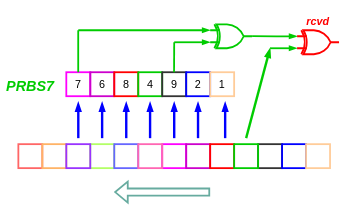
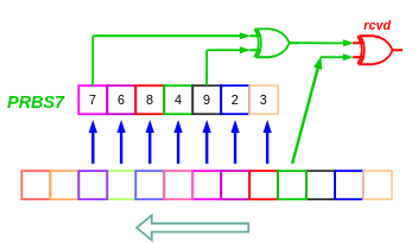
  <mxCell id="0" />
  <mxCell id="1" parent="0" />
  <mxCell id="2" value="" style="rounded=0;whiteSpace=wrap;html=1;fillColor=none;strokeColor=#FF00FF;strokeWidth=3;" parent="1" vertex="1"><mxGeometry x="110" y="120" width="40" height="40" as="geometry" /></mxCell>
  <mxCell id="3" value="" style="rounded=0;whiteSpace=wrap;html=1;fillColor=none;strokeColor=#CC00CC;strokeWidth=3;" parent="1" vertex="1"><mxGeometry x="150" y="120" width="40" height="40" as="geometry" /></mxCell>
  <mxCell id="4" value="" style="rounded=0;whiteSpace=wrap;html=1;fillColor=none;strokeColor=#FF0000;strokeWidth=3;" parent="1" vertex="1"><mxGeometry x="190" y="120" width="40" height="40" as="geometry" /></mxCell>
  <mxCell id="5" value="" style="rounded=0;whiteSpace=wrap;html=1;fillColor=none;strokeColor=#00CC00;strokeWidth=3;" parent="1" vertex="1"><mxGeometry x="230" y="120" width="40" height="40" as="geometry" /></mxCell>
  <mxCell id="6" value="" style="rounded=0;whiteSpace=wrap;html=1;fillColor=none;strokeColor=#333333;strokeWidth=3;" parent="1" vertex="1"><mxGeometry x="270" y="120" width="40" height="40" as="geometry" /></mxCell>
  <mxCell id="7" value="" style="rounded=0;whiteSpace=wrap;html=1;fillColor=none;strokeColor=#0000FF;strokeWidth=3;" parent="1" vertex="1"><mxGeometry x="310" y="120" width="40" height="40" as="geometry" /></mxCell>
  <mxCell id="8" value="" style="rounded=0;whiteSpace=wrap;html=1;fillColor=none;strokeColor=#FFCC99;strokeWidth=3;" parent="1" vertex="1"><mxGeometry x="350" y="120" width="40" height="40" as="geometry" /></mxCell>
  <mxCell id="9" value="" style="rounded=0;whiteSpace=wrap;html=1;fillColor=none;strokeColor=#FF00FF;strokeWidth=3;" parent="1" vertex="1"><mxGeometry x="270" y="240" width="40" height="40" as="geometry" /></mxCell>
  <mxCell id="10" value="" style="rounded=0;whiteSpace=wrap;html=1;fillColor=none;strokeColor=#CC00CC;strokeWidth=3;" parent="1" vertex="1"><mxGeometry x="310" y="240" width="40" height="40" as="geometry" /></mxCell>
  <mxCell id="11" value="" style="rounded=0;whiteSpace=wrap;html=1;fillColor=none;strokeColor=#FF0000;strokeWidth=3;" parent="1" vertex="1"><mxGeometry x="350" y="240" width="40" height="40" as="geometry" /></mxCell>
  <mxCell id="12" value="" style="rounded=0;whiteSpace=wrap;html=1;fillColor=none;strokeColor=#333333;strokeWidth=3;" parent="1" vertex="1"><mxGeometry x="430" y="240" width="40" height="40" as="geometry" /></mxCell>
  <mxCell id="13" value="" style="rounded=0;whiteSpace=wrap;html=1;fillColor=none;strokeColor=#0000FF;strokeWidth=3;" parent="1" vertex="1"><mxGeometry x="470" y="240" width="40" height="40" as="geometry" /></mxCell>
  <mxCell id="14" value="" style="rounded=0;whiteSpace=wrap;html=1;fillColor=none;strokeColor=#FFCC99;strokeWidth=3;" parent="1" vertex="1"><mxGeometry x="510" y="240" width="40" height="40" as="geometry" /></mxCell>
  <mxCell id="15" value="" style="rounded=0;whiteSpace=wrap;html=1;fillColor=none;strokeColor=#B3FF66;strokeWidth=3;" parent="1" vertex="1"><mxGeometry x="150" y="240" width="40" height="40" as="geometry" /></mxCell>
  <mxCell id="16" value="" style="rounded=0;whiteSpace=wrap;html=1;fillColor=none;strokeColor=#6666FF;strokeWidth=3;" parent="1" vertex="1"><mxGeometry x="190" y="240" width="40" height="40" as="geometry" /></mxCell>
  <mxCell id="17" value="" style="rounded=0;whiteSpace=wrap;html=1;fillColor=none;strokeColor=#FF66B3;strokeWidth=3;" parent="1" vertex="1"><mxGeometry x="230" y="240" width="40" height="40" as="geometry" /></mxCell>
  <mxCell id="18" value="" style="rounded=0;whiteSpace=wrap;html=1;fillColor=none;strokeColor=#FF6666;strokeWidth=3;" parent="1" vertex="1"><mxGeometry x="30" y="240" width="40" height="40" as="geometry" /></mxCell>
  <mxCell id="19" value="" style="rounded=0;whiteSpace=wrap;html=1;fillColor=none;strokeColor=#FFB366;strokeWidth=3;" parent="1" vertex="1"><mxGeometry x="70" y="240" width="40" height="40" as="geometry" /></mxCell>
  <mxCell id="20" value="" style="rounded=0;whiteSpace=wrap;html=1;fillColor=none;strokeColor=#9933FF;strokeWidth=3;" parent="1" vertex="1"><mxGeometry x="110" y="240" width="40" height="40" as="geometry" /></mxCell>
  <mxCell id="21" value="" style="endArrow=blockThin;html=1;rounded=0;endFill=1;strokeWidth=4;strokeColor=#0000FF;" parent="1" edge="1"><mxGeometry width="50" height="50" relative="1" as="geometry"><mxPoint x="130" y="230" as="sourcePoint" /><mxPoint x="130" y="170" as="targetPoint" /></mxGeometry></mxCell>
  <mxCell id="22" value="" style="endArrow=blockThin;html=1;rounded=0;endFill=1;strokeWidth=4;strokeColor=#0000FF;" parent="1" edge="1"><mxGeometry width="50" height="50" relative="1" as="geometry"><mxPoint x="169.76" y="230" as="sourcePoint" /><mxPoint x="169.76" y="170" as="targetPoint" /></mxGeometry></mxCell>
  <mxCell id="23" value="" style="endArrow=blockThin;html=1;rounded=0;endFill=1;strokeWidth=4;strokeColor=#0000FF;" parent="1" edge="1"><mxGeometry width="50" height="50" relative="1" as="geometry"><mxPoint x="210" y="230" as="sourcePoint" /><mxPoint x="210" y="170" as="targetPoint" /></mxGeometry></mxCell>
  <mxCell id="24" value="" style="endArrow=blockThin;html=1;rounded=0;endFill=1;strokeWidth=4;strokeColor=#0000FF;" parent="1" edge="1"><mxGeometry width="50" height="50" relative="1" as="geometry"><mxPoint x="249.76" y="230" as="sourcePoint" /><mxPoint x="249.76" y="170" as="targetPoint" /></mxGeometry></mxCell>
  <mxCell id="25" value="" style="endArrow=blockThin;html=1;rounded=0;endFill=1;strokeWidth=4;strokeColor=#0000FF;" parent="1" edge="1"><mxGeometry width="50" height="50" relative="1" as="geometry"><mxPoint x="290" y="230" as="sourcePoint" /><mxPoint x="290" y="170" as="targetPoint" /></mxGeometry></mxCell>
  <mxCell id="26" value="" style="endArrow=blockThin;html=1;rounded=0;endFill=1;strokeWidth=4;strokeColor=#0000FF;" parent="1" edge="1"><mxGeometry width="50" height="50" relative="1" as="geometry"><mxPoint x="329.76" y="230" as="sourcePoint" /><mxPoint x="329.76" y="170" as="targetPoint" /></mxGeometry></mxCell>
  <mxCell id="27" value="" style="endArrow=blockThin;html=1;rounded=0;endFill=1;strokeWidth=4;strokeColor=#0000FF;" parent="1" edge="1"><mxGeometry width="50" height="50" relative="1" as="geometry"><mxPoint x="375" y="230" as="sourcePoint" /><mxPoint x="375" y="170" as="targetPoint" /></mxGeometry></mxCell>
  <mxCell id="28" value="" style="endArrow=blockThin;html=1;rounded=0;endFill=1;strokeWidth=4;strokeColor=#00CC00;" parent="1" edge="1"><mxGeometry width="50" height="50" relative="1" as="geometry"><mxPoint x="410" y="230" as="sourcePoint" /><mxPoint x="450" y="80" as="targetPoint" /></mxGeometry></mxCell>
  <mxCell id="29" value="" style="verticalLabelPosition=bottom;shadow=0;dashed=0;align=center;html=1;verticalAlign=top;shape=mxgraph.electrical.logic_gates.logic_gate;operation=xor;strokeWidth=3;strokeColor=#00CC00;fillColor=none;" parent="1" vertex="1"><mxGeometry x="350" y="40" width="70" height="40" as="geometry" /></mxCell>
  <mxCell id="30" value="" style="rounded=0;whiteSpace=wrap;html=1;fillColor=none;strokeColor=#00CC00;strokeWidth=3;" parent="1" vertex="1"><mxGeometry x="390" y="240" width="40" height="40" as="geometry" /></mxCell>
  <mxCell id="31" value="" style="endArrow=none;html=1;rounded=0;strokeWidth=3;strokeColor=#00CC00;" parent="1" edge="1"><mxGeometry width="50" height="50" relative="1" as="geometry"><mxPoint x="129.86" y="120" as="sourcePoint" /><mxPoint x="129.86" y="50" as="targetPoint" /></mxGeometry></mxCell>
  <mxCell id="32" value="" style="endArrow=none;html=1;rounded=0;strokeWidth=3;strokeColor=#00CC00;" parent="1" edge="1"><mxGeometry width="50" height="50" relative="1" as="geometry"><mxPoint x="289.76" y="120" as="sourcePoint" /><mxPoint x="290" y="70" as="targetPoint" /></mxGeometry></mxCell>
  <mxCell id="33" value="" style="endArrow=none;html=1;rounded=0;exitX=0;exitY=0.25;exitDx=0;exitDy=0;exitPerimeter=0;strokeWidth=3;strokeColor=#00CC00;startArrow=blockThin;startFill=1;" parent="1" source="29" edge="1"><mxGeometry width="50" height="50" relative="1" as="geometry"><mxPoint x="210" y="140" as="sourcePoint" /><mxPoint x="130" y="50" as="targetPoint" /></mxGeometry></mxCell>
  <mxCell id="34" value="" style="endArrow=none;html=1;rounded=0;strokeWidth=3;strokeColor=#00CC00;startArrow=blockThin;startFill=1;" parent="1" edge="1"><mxGeometry width="50" height="50" relative="1" as="geometry"><mxPoint x="350" y="70" as="sourcePoint" /><mxPoint x="290" y="70" as="targetPoint" /></mxGeometry></mxCell>
  <mxCell id="35" value="" style="endArrow=none;html=1;rounded=0;strokeWidth=3;strokeColor=#00CC00;startArrow=blockThin;startFill=1;exitX=0;exitY=0.25;exitDx=0;exitDy=0;exitPerimeter=0;" parent="1" edge="1"><mxGeometry width="50" height="50" relative="1" as="geometry"><mxPoint x="495" y="60.09" as="sourcePoint" /><mxPoint x="420" y="59.92" as="targetPoint" /><Array as="points"><mxPoint x="460" y="60.09" /></Array></mxGeometry></mxCell>
  <mxCell id="36" value="" style="endArrow=none;html=1;rounded=0;strokeWidth=3;strokeColor=#00CC00;startArrow=blockThin;startFill=1;exitX=0;exitY=0.75;exitDx=0;exitDy=0;exitPerimeter=0;" parent="1" source="38" edge="1"><mxGeometry width="50" height="50" relative="1" as="geometry"><mxPoint x="500" y="80.17" as="sourcePoint" /><mxPoint x="450" y="80" as="targetPoint" /></mxGeometry></mxCell>
  <mxCell id="37" value="&lt;font style=&quot;font-size: 18px; color: rgb(255, 0, 0);&quot;&gt;&lt;b&gt;&lt;i&gt;rcvd&lt;/i&gt;&lt;/b&gt;&lt;/font&gt;" style="text;html=1;align=center;verticalAlign=middle;whiteSpace=wrap;rounded=0;" parent="1" vertex="1"><mxGeometry x="500" y="20" width="60" height="30" as="geometry" /></mxCell>
  <mxCell id="38" value="" style="verticalLabelPosition=bottom;shadow=0;dashed=0;align=center;html=1;verticalAlign=top;shape=mxgraph.electrical.logic_gates.logic_gate;operation=xor;strokeWidth=3;strokeColor=#FF0000;fillColor=none;" parent="1" vertex="1"><mxGeometry x="495" y="50" width="70" height="40" as="geometry" /></mxCell>
  <mxCell id="39" value="" style="shape=flexArrow;endArrow=classic;html=1;rounded=0;strokeColor=#67AB9F;strokeWidth=3;" parent="1" edge="1"><mxGeometry width="50" height="50" relative="1" as="geometry"><mxPoint x="350" y="320" as="sourcePoint" /><mxPoint x="190" y="320" as="targetPoint" /></mxGeometry></mxCell>
  <mxCell id="40" value="&lt;div style=&quot;line-height: 20px; white-space: pre;&quot;&gt;&lt;font face=&quot;Helvetica&quot; style=&quot;color: rgb(0, 204, 0); font-size: 24px;&quot;&gt;&lt;b&gt;&lt;i&gt;PRBS7&lt;/i&gt;&lt;/b&gt;&lt;/font&gt;&lt;/div&gt;" style="text;html=1;align=center;verticalAlign=middle;whiteSpace=wrap;rounded=0;" parent="1" vertex="1"><mxGeometry x="20" y="130" width="60" height="30" as="geometry" /></mxCell>
- <mxCell id="41" value="&lt;font style=&quot;font-size: 18px;&quot;&gt;1&lt;/font&gt;" style="text;html=1;align=center;verticalAlign=middle;whiteSpace=wrap;rounded=0;" parent="1" vertex="1"><mxGeometry x="340" y="125" width="60" height="30" as="geometry" /></mxCell>
+ <mxCell id="41" value="&lt;font style=&quot;font-size: 18px;&quot;&gt;3&lt;/font&gt;" style="text;html=1;align=center;verticalAlign=middle;whiteSpace=wrap;rounded=0;" parent="1" vertex="1"><mxGeometry x="340" y="125" width="60" height="30" as="geometry" /></mxCell>
  <mxCell id="42" value="&lt;font style=&quot;font-size: 18px;&quot;&gt;2&lt;/font&gt;" style="text;html=1;align=center;verticalAlign=middle;whiteSpace=wrap;rounded=0;" parent="1" vertex="1"><mxGeometry x="300" y="125" width="60" height="30" as="geometry" /></mxCell>
  <mxCell id="43" value="&lt;font style=&quot;font-size: 18px;&quot;&gt;9&lt;/font&gt;" style="text;html=1;align=center;verticalAlign=middle;whiteSpace=wrap;rounded=0;" parent="1" vertex="1"><mxGeometry x="260" y="125" width="60" height="30" as="geometry" /></mxCell>
  <mxCell id="44" value="&lt;font style=&quot;font-size: 18px;&quot;&gt;4&lt;/font&gt;" style="text;html=1;align=center;verticalAlign=middle;whiteSpace=wrap;rounded=0;" parent="1" vertex="1"><mxGeometry x="220" y="125" width="60" height="30" as="geometry" /></mxCell>
  <mxCell id="45" value="&lt;font style=&quot;font-size: 18px;&quot;&gt;8&lt;/font&gt;" style="text;html=1;align=center;verticalAlign=middle;whiteSpace=wrap;rounded=0;" parent="1" vertex="1"><mxGeometry x="180" y="125" width="60" height="30" as="geometry" /></mxCell>
  <mxCell id="46" value="&lt;font style=&quot;font-size: 18px;&quot;&gt;6&lt;/font&gt;" style="text;html=1;align=center;verticalAlign=middle;whiteSpace=wrap;rounded=0;" parent="1" vertex="1"><mxGeometry x="140" y="125" width="60" height="30" as="geometry" /></mxCell>
  <mxCell id="47" value="&lt;font style=&quot;font-size: 18px;&quot;&gt;7&lt;/font&gt;" style="text;html=1;align=center;verticalAlign=middle;whiteSpace=wrap;rounded=0;" parent="1" vertex="1"><mxGeometry x="100" y="125" width="60" height="30" as="geometry" /></mxCell>
